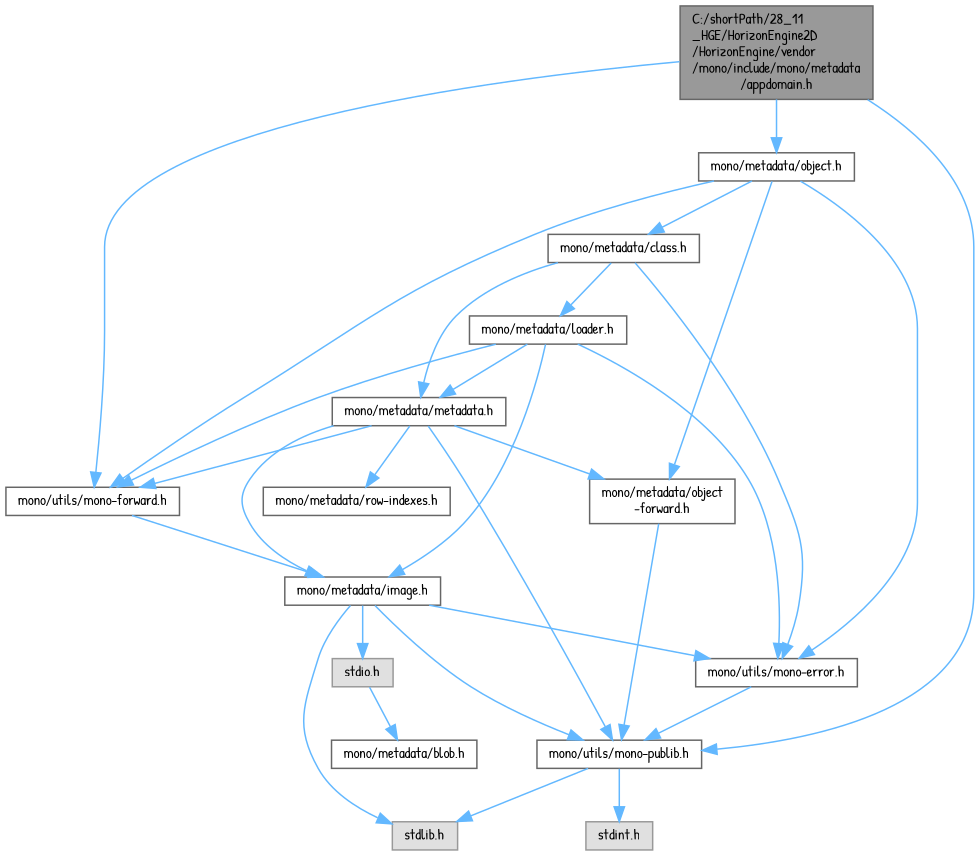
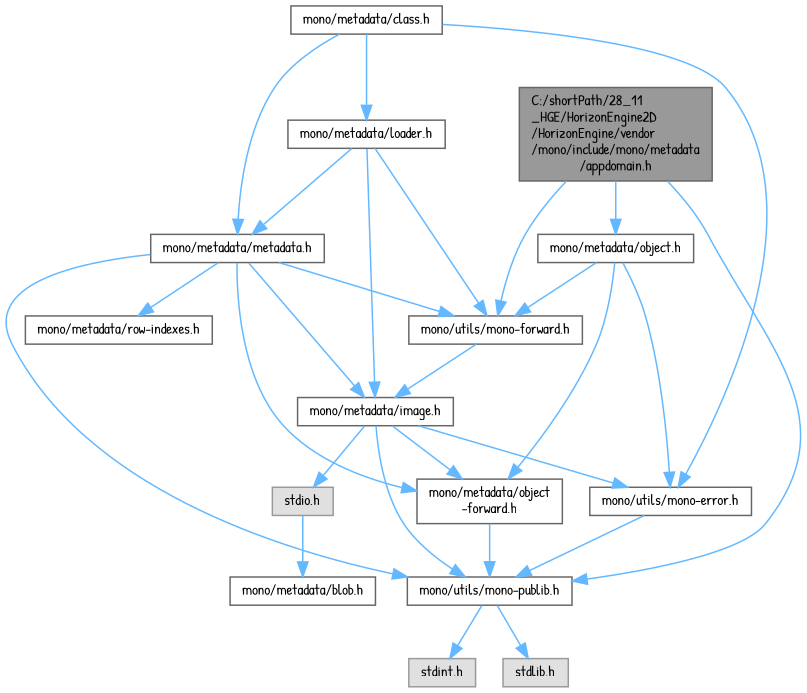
  digraph {
    fontname="Patrick Hand"
    node [color=grey40 fillcolor=white fontname="Patrick Hand" fontsize=10 shape=box style=filled]
    edge [color=steelblue1 fontname="Patrick Hand" fontsize=10 labelfontname=Helvetica labelfontsize=10 style=solid]
    n1 [color=gray40 fillcolor=grey60 fontcolor=black height=0.2 label="C:/shortPath/28_11\l_HGE/HorizonEngine2D\l/HorizonEngine/vendor\l/mono/include/mono/metadata\l/appdomain.h" width=0.4]
    n2 [height=0.2 label="mono/utils/mono-publib.h" width=0.4]
    n3 [height=0.2 label="mono/utils/mono-forward.h" width=0.4]
    n4 [height=0.2 label="mono/metadata/object.h" width=0.4]
    n5 [color=grey60 fillcolor="#E0E0E0" height=0.2 label="stdint.h" width=0.4]
    n6 [color=grey60 fillcolor="#E0E0E0" height=0.2 label="stdlib.h" width=0.4]
    n7 [height=0.2 label="mono/metadata/image.h" width=0.4]
    n8 [height=0.2 label="mono/metadata/object\l-forward.h" width=0.4]
    n9 [height=0.2 label="mono/metadata/class.h" width=0.4]
    n10 [height=0.2 label="mono/utils/mono-error.h" width=0.4]
    n11 [height=0.2 label="mono/metadata/metadata.h" width=0.4]
    n12 [height=0.2 label="mono/metadata/loader.h" width=0.4]
    n13 [height=0.2 label="mono/metadata/row-indexes.h" width=0.4]
    n14 [color=grey60 fillcolor="#E0E0E0" height=0.2 label="stdio.h" width=0.4]
    n15 [height=0.2 label="mono/metadata/blob.h" width=0.4]
    n1 -> n2
    n1 -> n3
    n1 -> n4
    n2 -> n5
    n2 -> n6
    n3 -> n7
    n4 -> n3
    n4 -> n8
-   n4 -> n9
    n4 -> n10
    n7 -> n2
-   n7 -> n6
+   n7 -> n8
    n7 -> n10
    n7 -> n14
    n8 -> n2
    n9 -> n10
    n9 -> n11
    n9 -> n12
    n10 -> n2
    n11 -> n2
    n11 -> n3
    n11 -> n7
    n11 -> n8
    n11 -> n13
    n12 -> n3
    n12 -> n7
-   n12 -> n10
    n12 -> n11
    n14 -> n15
  }
